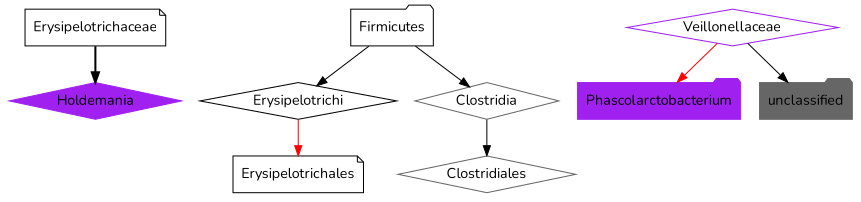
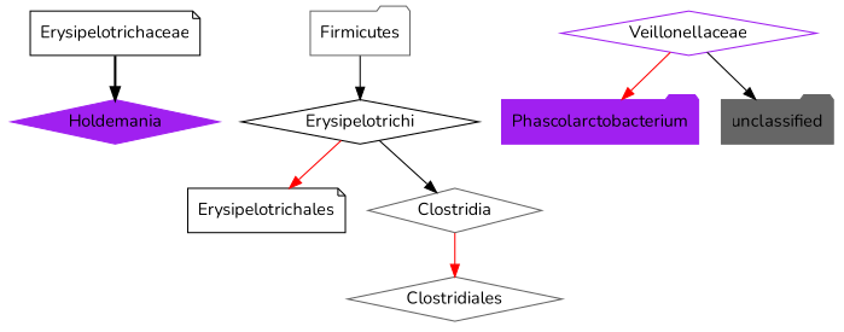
  digraph {
    fontname=Nunito
    node [color=black fontname=Nunito shape=diamond]
    edge [color=black fontname=Nunito style=solid]
    n1 [color=purple label=Holdemania style=filled]
    n2 [label=Erysipelotrichaceae shape=note]
    n3 [label=Erysipelotrichales shape=note]
    n4 [label=Erysipelotrichi]
-   n5 [label=Firmicutes shape=folder]
+   n5 [color=gray40 label=Firmicutes shape=folder]
    n6 [color=gray40 label=Clostridia]
    n7 [color=gray40 label=Clostridiales]
    n8 [color=purple label=Phascolarctobacterium shape=folder style=filled]
    n9 [color=purple label=Veillonellaceae]
    n10 [color=gray40 label=unclassified shape=folder style=filled]
    n2 -> n1 [style=bold]
    n4 -> n3 [color=red]
    n5 -> n4
-   n5 -> n6
-   n6 -> n7
+   n4 -> n6
+   n6 -> n7 [color=red]
    n9 -> n8 [color=red]
    n9 -> n10
  }
